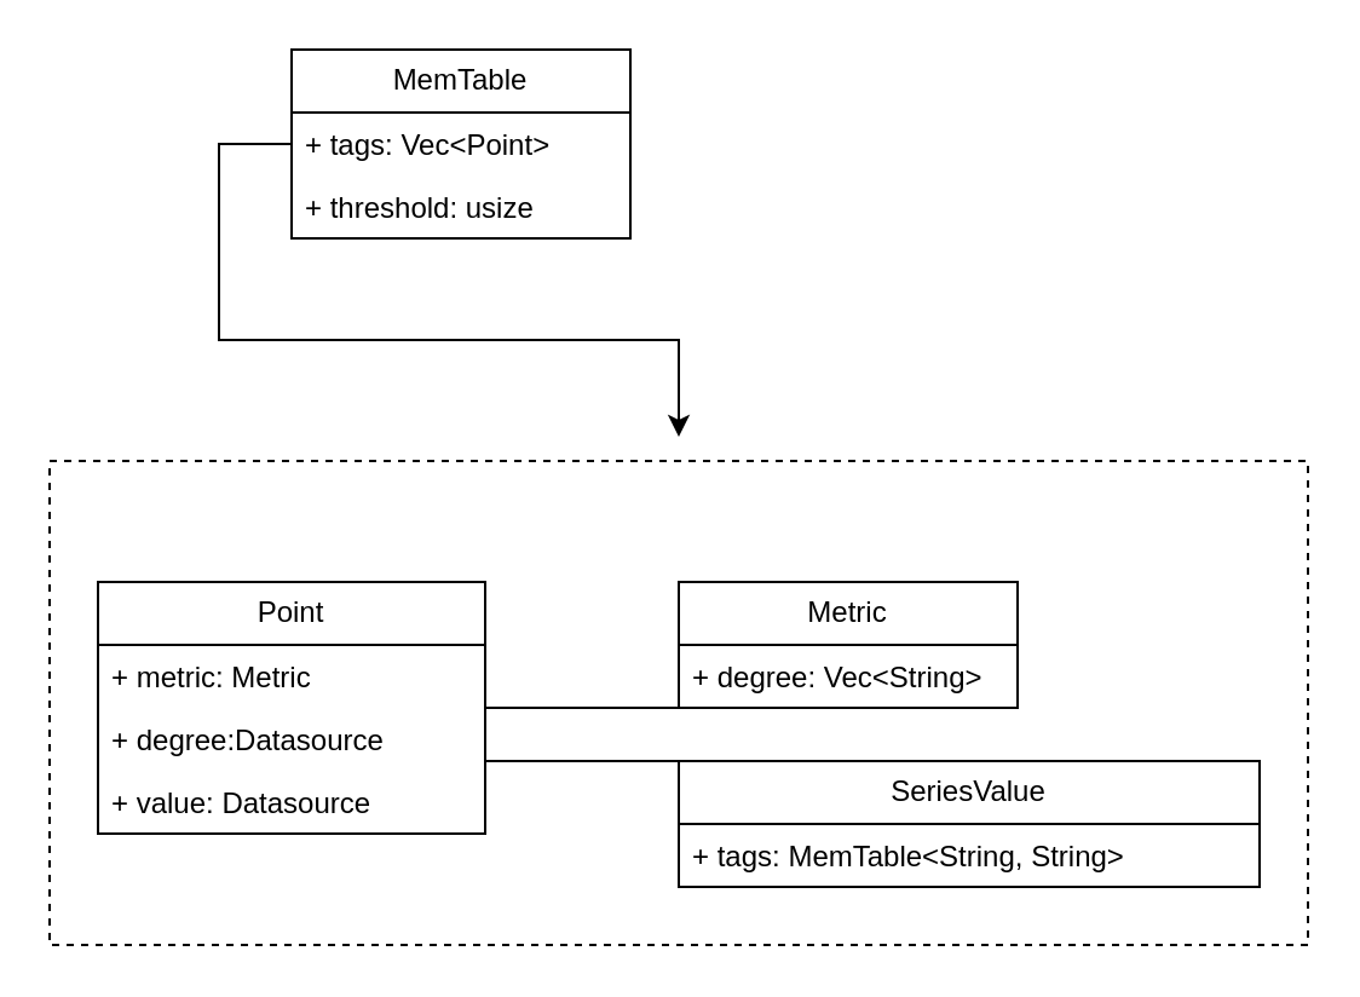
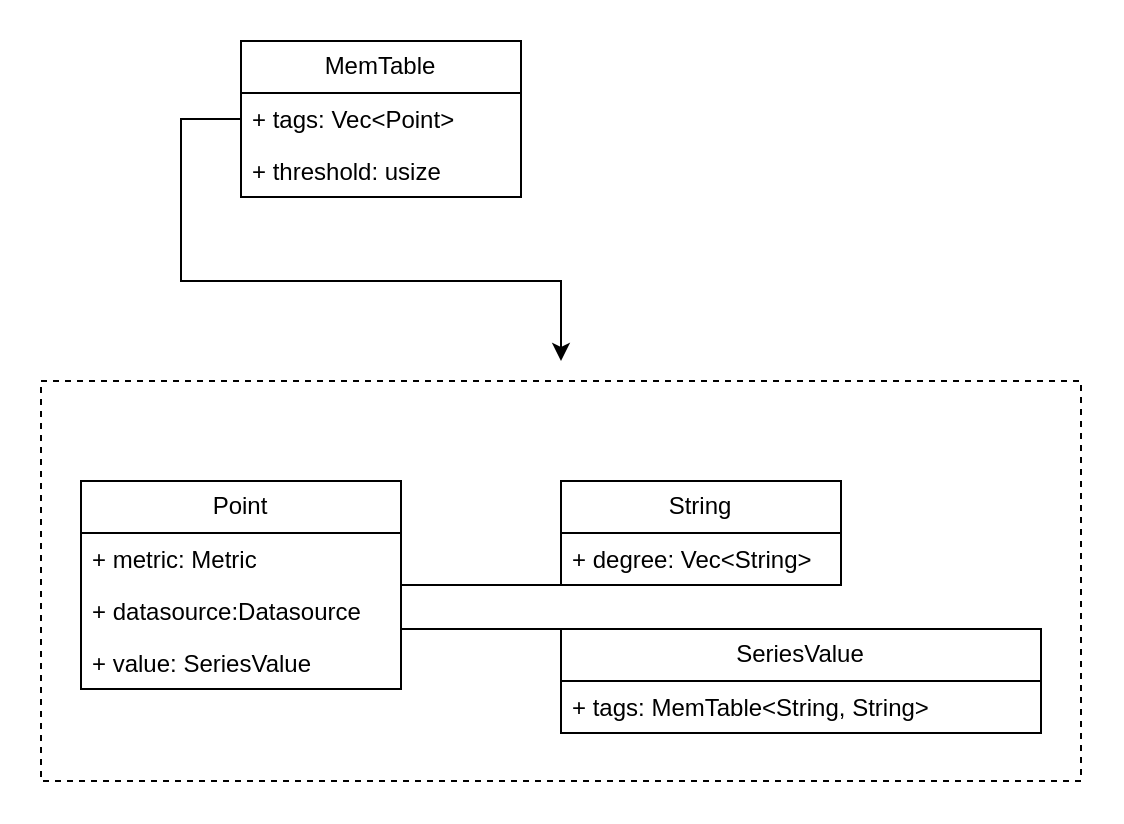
  <mxCell id="0" />
  <mxCell id="1" parent="0" />
  <mxCell id="2" value="" style="rounded=0;whiteSpace=wrap;html=1;dashed=1;" vertex="1" parent="1"><mxGeometry x="20" y="190" width="520" height="200" as="geometry" /></mxCell>
  <mxCell id="3" value="Point" style="swimlane;fontStyle=0;childLayout=stackLayout;horizontal=1;startSize=26;fillColor=none;horizontalStack=0;resizeParent=1;resizeParentMax=0;resizeLast=0;collapsible=1;marginBottom=0;whiteSpace=wrap;html=1;" vertex="1" parent="1"><mxGeometry x="40" y="240" width="160" height="104" as="geometry" /></mxCell>
  <mxCell id="4" value="+ metric: Metric" style="text;strokeColor=none;fillColor=none;align=left;verticalAlign=top;spacingLeft=4;spacingRight=4;overflow=hidden;rotatable=0;points=[[0,0.5],[1,0.5]];portConstraint=eastwest;whiteSpace=wrap;html=1;" vertex="1" parent="3"><mxGeometry y="26" width="160" height="26" as="geometry" /></mxCell>
- <mxCell id="5" value="+ degree:Datasource" style="text;strokeColor=none;fillColor=none;align=left;verticalAlign=top;spacingLeft=4;spacingRight=4;overflow=hidden;rotatable=0;points=[[0,0.5],[1,0.5]];portConstraint=eastwest;whiteSpace=wrap;html=1;" vertex="1" parent="3"><mxGeometry y="52" width="160" height="26" as="geometry" /></mxCell>
- <mxCell id="6" value="+ value: Datasource" style="text;strokeColor=none;fillColor=none;align=left;verticalAlign=top;spacingLeft=4;spacingRight=4;overflow=hidden;rotatable=0;points=[[0,0.5],[1,0.5]];portConstraint=eastwest;whiteSpace=wrap;html=1;" vertex="1" parent="3"><mxGeometry y="78" width="160" height="26" as="geometry" /></mxCell>
- <mxCell id="7" value="Metric" style="swimlane;fontStyle=0;childLayout=stackLayout;horizontal=1;startSize=26;fillColor=none;horizontalStack=0;resizeParent=1;resizeParentMax=0;resizeLast=0;collapsible=1;marginBottom=0;whiteSpace=wrap;html=1;" vertex="1" parent="1"><mxGeometry x="280" y="240" width="140" height="52" as="geometry" /></mxCell>
+ <mxCell id="5" value="+ datasource:Datasource" style="text;strokeColor=none;fillColor=none;align=left;verticalAlign=top;spacingLeft=4;spacingRight=4;overflow=hidden;rotatable=0;points=[[0,0.5],[1,0.5]];portConstraint=eastwest;whiteSpace=wrap;html=1;" vertex="1" parent="3"><mxGeometry y="52" width="160" height="26" as="geometry" /></mxCell>
+ <mxCell id="6" value="+ value: SeriesValue" style="text;strokeColor=none;fillColor=none;align=left;verticalAlign=top;spacingLeft=4;spacingRight=4;overflow=hidden;rotatable=0;points=[[0,0.5],[1,0.5]];portConstraint=eastwest;whiteSpace=wrap;html=1;" vertex="1" parent="3"><mxGeometry y="78" width="160" height="26" as="geometry" /></mxCell>
+ <mxCell id="7" value="String" style="swimlane;fontStyle=0;childLayout=stackLayout;horizontal=1;startSize=26;fillColor=none;horizontalStack=0;resizeParent=1;resizeParentMax=0;resizeLast=0;collapsible=1;marginBottom=0;whiteSpace=wrap;html=1;" vertex="1" parent="1"><mxGeometry x="280" y="240" width="140" height="52" as="geometry" /></mxCell>
  <mxCell id="8" value="+ degree: Vec&amp;lt;String&amp;gt;" style="text;strokeColor=none;fillColor=none;align=left;verticalAlign=top;spacingLeft=4;spacingRight=4;overflow=hidden;rotatable=0;points=[[0,0.5],[1,0.5]];portConstraint=eastwest;whiteSpace=wrap;html=1;" vertex="1" parent="7"><mxGeometry y="26" width="140" height="26" as="geometry" /></mxCell>
  <mxCell id="9" value="SeriesValue" style="swimlane;fontStyle=0;childLayout=stackLayout;horizontal=1;startSize=26;fillColor=none;horizontalStack=0;resizeParent=1;resizeParentMax=0;resizeLast=0;collapsible=1;marginBottom=0;whiteSpace=wrap;html=1;" vertex="1" parent="1"><mxGeometry x="280" y="314" width="240" height="52" as="geometry" /></mxCell>
  <mxCell id="10" value="+ tags: MemTable&amp;lt;String, String&amp;gt;" style="text;strokeColor=none;fillColor=none;align=left;verticalAlign=top;spacingLeft=4;spacingRight=4;overflow=hidden;rotatable=0;points=[[0,0.5],[1,0.5]];portConstraint=eastwest;whiteSpace=wrap;html=1;" vertex="1" parent="9"><mxGeometry y="26" width="240" height="26" as="geometry" /></mxCell>
  <mxCell id="11" value="" style="line;strokeWidth=1;fillColor=none;align=left;verticalAlign=middle;spacingTop=-1;spacingLeft=3;spacingRight=3;rotatable=0;labelPosition=right;points=[];portConstraint=eastwest;strokeColor=inherit;" vertex="1" parent="1"><mxGeometry x="200" y="288" width="80" height="8" as="geometry" /></mxCell>
  <mxCell id="12" value="" style="line;strokeWidth=1;fillColor=none;align=left;verticalAlign=middle;spacingTop=-1;spacingLeft=3;spacingRight=3;rotatable=0;labelPosition=right;points=[];portConstraint=eastwest;strokeColor=inherit;" vertex="1" parent="1"><mxGeometry x="200" y="310" width="80" height="8" as="geometry" /></mxCell>
  <mxCell id="13" value="MemTable" style="swimlane;fontStyle=0;childLayout=stackLayout;horizontal=1;startSize=26;fillColor=none;horizontalStack=0;resizeParent=1;resizeParentMax=0;resizeLast=0;collapsible=1;marginBottom=0;whiteSpace=wrap;html=1;" vertex="1" parent="1"><mxGeometry x="120" y="20" width="140" height="78" as="geometry" /></mxCell>
  <mxCell id="14" value="+ tags: Vec&amp;lt;Point&amp;gt;" style="text;strokeColor=none;fillColor=none;align=left;verticalAlign=top;spacingLeft=4;spacingRight=4;overflow=hidden;rotatable=0;points=[[0,0.5],[1,0.5]];portConstraint=eastwest;whiteSpace=wrap;html=1;" vertex="1" parent="13"><mxGeometry y="26" width="140" height="26" as="geometry" /></mxCell>
  <mxCell id="15" value="+ threshold: usize" style="text;strokeColor=none;fillColor=none;align=left;verticalAlign=top;spacingLeft=4;spacingRight=4;overflow=hidden;rotatable=0;points=[[0,0.5],[1,0.5]];portConstraint=eastwest;whiteSpace=wrap;html=1;" vertex="1" parent="13"><mxGeometry y="52" width="140" height="26" as="geometry" /></mxCell>
  <mxCell id="16" value="" style="endArrow=classic;html=1;rounded=0;exitX=0;exitY=0.5;exitDx=0;exitDy=0;" edge="1" parent="1" source="14"><mxGeometry width="50" height="50" relative="1" as="geometry"><mxPoint x="160" y="190" as="sourcePoint" /><mxPoint x="280" y="180" as="targetPoint" /><Array as="points"><mxPoint x="90" y="59" /><mxPoint x="90" y="140" /><mxPoint x="280" y="140" /></Array></mxGeometry></mxCell>
